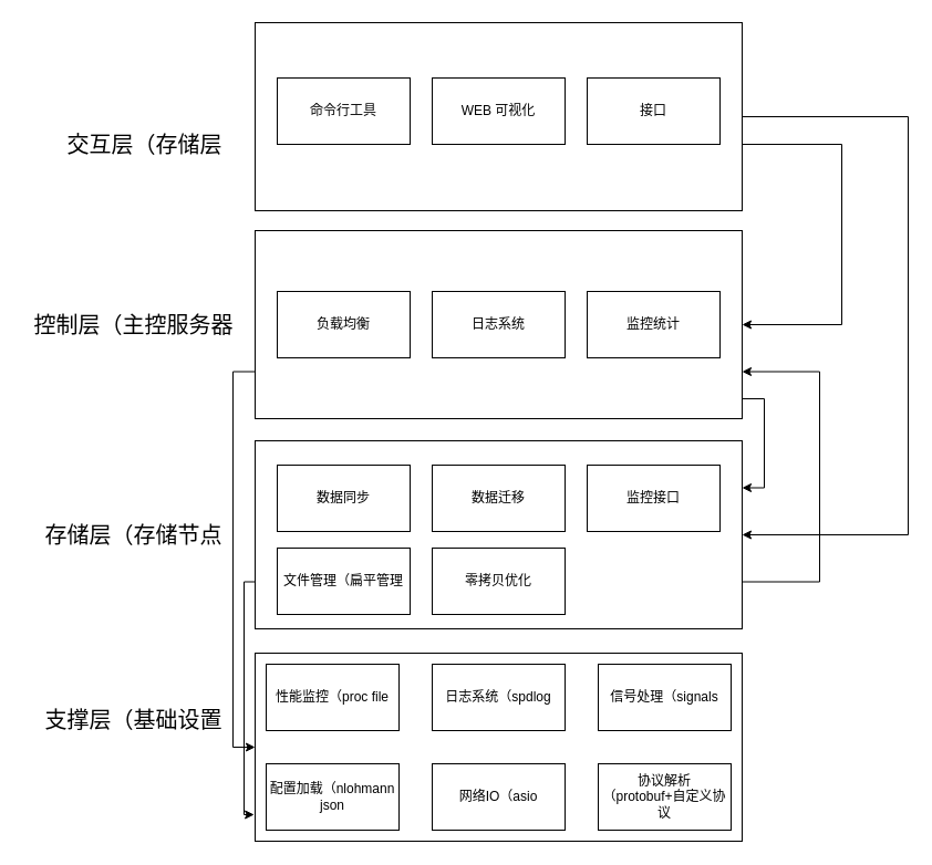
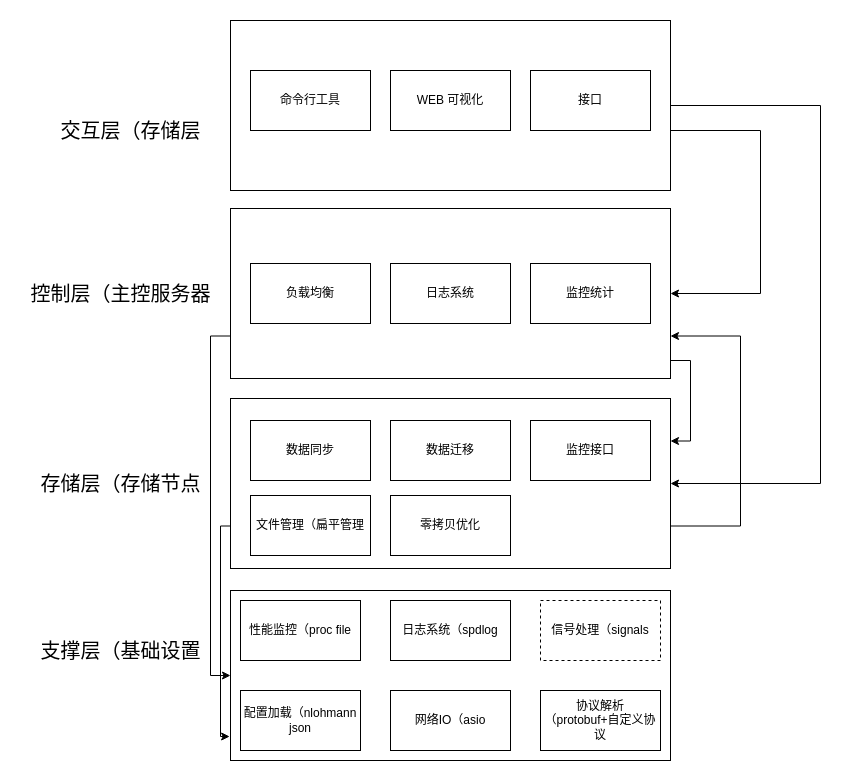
  <mxCell id="0" />
  <mxCell id="1" parent="0" />
  <mxCell id="2" style="edgeStyle=orthogonalEdgeStyle;rounded=0;orthogonalLoop=1;jettySize=auto;html=1;entryX=1;entryY=0.5;entryDx=0;entryDy=0;" edge="1" parent="1" source="4" target="7"><mxGeometry relative="1" as="geometry"><Array as="points"><mxPoint x="760" y="130" /><mxPoint x="760" y="293" /></Array></mxGeometry></mxCell>
  <mxCell id="3" style="edgeStyle=orthogonalEdgeStyle;rounded=0;orthogonalLoop=1;jettySize=auto;html=1;entryX=1;entryY=0.5;entryDx=0;entryDy=0;" edge="1" parent="1" source="4" target="9"><mxGeometry relative="1" as="geometry"><Array as="points"><mxPoint x="820" y="105" /><mxPoint x="820" y="483" /></Array></mxGeometry></mxCell>
  <mxCell id="4" value="" style="rounded=0;whiteSpace=wrap;html=1;" vertex="1" parent="1"><mxGeometry x="230" y="20" width="440" height="170" as="geometry" /></mxCell>
  <mxCell id="5" style="edgeStyle=orthogonalEdgeStyle;rounded=0;orthogonalLoop=1;jettySize=auto;html=1;exitX=1;exitY=0.75;exitDx=0;exitDy=0;entryX=1;entryY=0.25;entryDx=0;entryDy=0;" edge="1" parent="1" source="7" target="9"><mxGeometry relative="1" as="geometry"><Array as="points"><mxPoint x="670" y="360" /><mxPoint x="690" y="360" /><mxPoint x="690" y="441" /></Array></mxGeometry></mxCell>
  <mxCell id="6" style="edgeStyle=orthogonalEdgeStyle;rounded=0;orthogonalLoop=1;jettySize=auto;html=1;exitX=0;exitY=0.75;exitDx=0;exitDy=0;entryX=0;entryY=0.5;entryDx=0;entryDy=0;" edge="1" parent="1" source="7" target="10"><mxGeometry relative="1" as="geometry" /></mxCell>
  <mxCell id="7" value="" style="rounded=0;whiteSpace=wrap;html=1;" vertex="1" parent="1"><mxGeometry x="230" y="208" width="440" height="170" as="geometry" /></mxCell>
  <mxCell id="8" style="edgeStyle=orthogonalEdgeStyle;rounded=0;orthogonalLoop=1;jettySize=auto;html=1;exitX=1;exitY=0.75;exitDx=0;exitDy=0;entryX=1;entryY=0.75;entryDx=0;entryDy=0;" edge="1" parent="1" source="9" target="7"><mxGeometry relative="1" as="geometry"><Array as="points"><mxPoint x="740" y="526" /><mxPoint x="740" y="336" /></Array></mxGeometry></mxCell>
  <mxCell id="9" value="" style="rounded=0;whiteSpace=wrap;html=1;" vertex="1" parent="1"><mxGeometry x="230" y="398" width="440" height="170" as="geometry" /></mxCell>
  <mxCell id="10" value="" style="rounded=0;whiteSpace=wrap;html=1;" vertex="1" parent="1"><mxGeometry x="230" y="590" width="440" height="170" as="geometry" /></mxCell>
  <mxCell id="11" value="交互层（存储层" style="text;html=1;align=center;verticalAlign=middle;resizable=0;points=[];autosize=1;strokeColor=none;fillColor=none;fontSize=20;" vertex="1" parent="1"><mxGeometry x="50" y="110" width="160" height="40" as="geometry" /></mxCell>
  <mxCell id="12" value="控制层（主控服务器" style="text;html=1;align=center;verticalAlign=middle;resizable=0;points=[];autosize=1;strokeColor=none;fillColor=none;fontSize=20;" vertex="1" parent="1"><mxGeometry y="273" width="200" height="40" as="geometry" x="20" /></mxCell>
  <mxCell id="13" value="存储层（存储节点" style="text;html=1;align=center;verticalAlign=middle;resizable=0;points=[];autosize=1;strokeColor=none;fillColor=none;fontSize=20;" vertex="1" parent="1"><mxGeometry x="30" y="463" width="180" height="40" as="geometry" /></mxCell>
  <mxCell id="14" value="支撑层（基础设置" style="text;html=1;align=center;verticalAlign=middle;resizable=0;points=[];autosize=1;strokeColor=none;fillColor=none;fontSize=20;" vertex="1" parent="1"><mxGeometry x="30" y="630" width="180" height="40" as="geometry" /></mxCell>
  <mxCell id="15" value="性能监控（proc file" style="rounded=0;whiteSpace=wrap;html=1;" vertex="1" parent="1"><mxGeometry x="240" y="600" width="120" height="60" as="geometry" /></mxCell>
  <mxCell id="16" value="日志系统（spdlog" style="rounded=0;whiteSpace=wrap;html=1;" vertex="1" parent="1"><mxGeometry x="390" y="600" width="120" height="60" as="geometry" /></mxCell>
- <mxCell id="17" value="信号处理（signals" style="rounded=0;whiteSpace=wrap;html=1;" vertex="1" parent="1"><mxGeometry x="540" y="600" width="120" height="60" as="geometry" /></mxCell>
+ <mxCell id="17" value="信号处理（signals" style="rounded=0;whiteSpace=wrap;html=1;dashed=1;" vertex="1" parent="1"><mxGeometry x="540" y="600" width="120" height="60" as="geometry" /></mxCell>
  <mxCell id="18" value="配置加载（nlohmann json" style="rounded=0;whiteSpace=wrap;html=1;" vertex="1" parent="1"><mxGeometry x="240" y="690" width="120" height="60" as="geometry" /></mxCell>
  <mxCell id="19" value="网络IO（asio" style="rounded=0;whiteSpace=wrap;html=1;" vertex="1" parent="1"><mxGeometry x="390" y="690" width="120" height="60" as="geometry" /></mxCell>
  <mxCell id="20" value="协议解析（protobuf+自定义协议" style="rounded=0;whiteSpace=wrap;html=1;" vertex="1" parent="1"><mxGeometry x="540" y="690" width="120" height="60" as="geometry" /></mxCell>
  <mxCell id="21" value="负载均衡" style="rounded=0;whiteSpace=wrap;html=1;" vertex="1" parent="1"><mxGeometry x="250" y="263" width="120" height="60" as="geometry" /></mxCell>
  <mxCell id="22" value="日志系统" style="rounded=0;whiteSpace=wrap;html=1;" vertex="1" parent="1"><mxGeometry x="390" y="263" width="120" height="60" as="geometry" /></mxCell>
  <mxCell id="23" value="命令行工具" style="rounded=0;whiteSpace=wrap;html=1;" vertex="1" parent="1"><mxGeometry x="250" y="70" width="120" height="60" as="geometry" /></mxCell>
  <mxCell id="24" value="WEB 可视化" style="rounded=0;whiteSpace=wrap;html=1;" vertex="1" parent="1"><mxGeometry x="390" y="70" width="120" height="60" as="geometry" /></mxCell>
  <mxCell id="25" value="接口" style="rounded=0;whiteSpace=wrap;html=1;" vertex="1" parent="1"><mxGeometry x="530" y="70" width="120" height="60" as="geometry" /></mxCell>
  <mxCell id="26" value="监控统计" style="rounded=0;whiteSpace=wrap;html=1;" vertex="1" parent="1"><mxGeometry x="530" y="263" width="120" height="60" as="geometry" /></mxCell>
  <mxCell id="27" value="监控接口" style="rounded=0;whiteSpace=wrap;html=1;" vertex="1" parent="1"><mxGeometry x="530" y="420" width="120" height="60" as="geometry" /></mxCell>
  <mxCell id="28" value="数据同步" style="rounded=0;whiteSpace=wrap;html=1;" vertex="1" parent="1"><mxGeometry x="250" y="420" width="120" height="60" as="geometry" /></mxCell>
  <mxCell id="29" value="数据迁移" style="rounded=0;whiteSpace=wrap;html=1;" vertex="1" parent="1"><mxGeometry x="390" y="420" width="120" height="60" as="geometry" /></mxCell>
  <mxCell id="30" value="文件管理（扁平管理" style="rounded=0;whiteSpace=wrap;html=1;" vertex="1" parent="1"><mxGeometry x="250" y="495" width="120" height="60" as="geometry" /></mxCell>
  <mxCell id="31" value="零拷贝优化" style="rounded=0;whiteSpace=wrap;html=1;" vertex="1" parent="1"><mxGeometry x="390" y="495" width="120" height="60" as="geometry" /></mxCell>
  <mxCell id="32" style="edgeStyle=orthogonalEdgeStyle;rounded=0;orthogonalLoop=1;jettySize=auto;html=1;exitX=0;exitY=0.75;exitDx=0;exitDy=0;entryX=-0.002;entryY=0.859;entryDx=0;entryDy=0;entryPerimeter=0;" edge="1" parent="1" source="9" target="10"><mxGeometry relative="1" as="geometry"><Array as="points"><mxPoint x="220" y="526" /><mxPoint x="220" y="736" /></Array></mxGeometry></mxCell>
